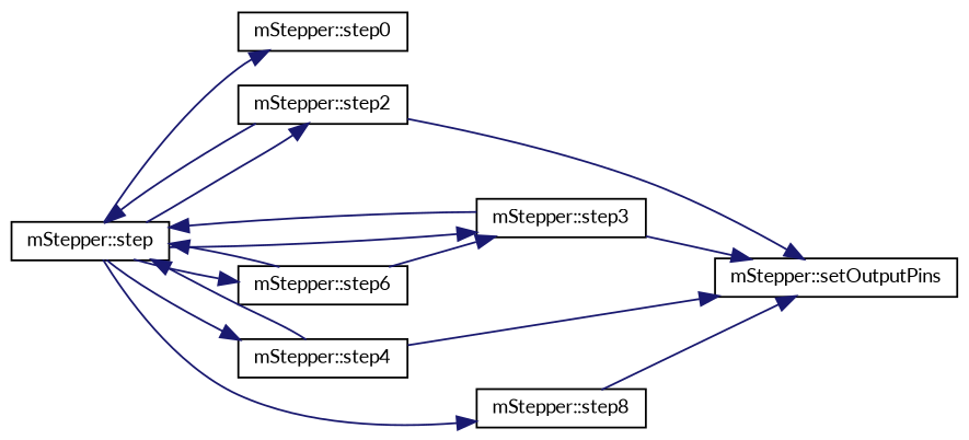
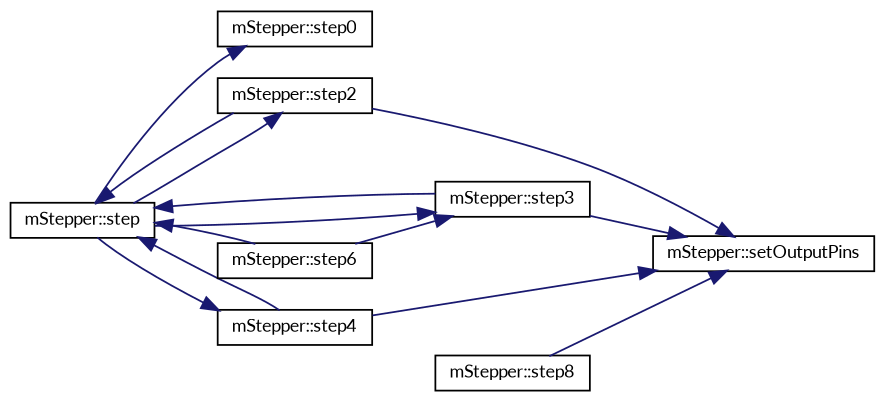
  digraph {
    fontname=Lato
    rankdir=LR
    node [color=black fillcolor=white fontname=Lato fontsize=10 shape=record style=filled]
    edge [color=midnightblue fontname=Lato fontsize=10 labelfontname=Helvetica labelfontsize=10 style=solid]
    n1 [height=0.2 label="mStepper::step" width=0.4]
    n2 [height=0.2 label="mStepper::step0" width=0.4]
    n3 [height=0.2 label="mStepper::step2" width=0.4]
    n4 [height=0.2 label="mStepper::step3" width=0.4]
    n5 [height=0.2 label="mStepper::step4" width=0.4]
    n6 [height=0.2 label="mStepper::step6" width=0.4]
    n7 [height=0.2 label="mStepper::step8" width=0.4]
    n8 [height=0.2 label="mStepper::setOutputPins" width=0.4]
    n1 -> n2
    n1 -> n3
    n1 -> n4
    n1 -> n5
-   n1 -> n6
-   n1 -> n7
    n3 -> n1
    n3 -> n8
    n4 -> n1
    n4 -> n8
    n5 -> n1
    n5 -> n8
    n6 -> n1
    n6 -> n4
    n7 -> n8
  }
